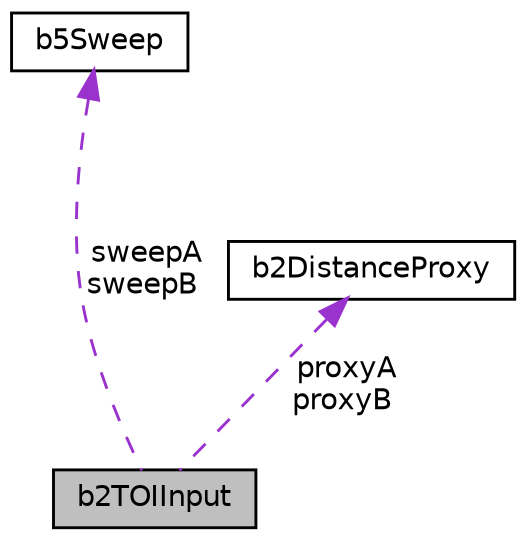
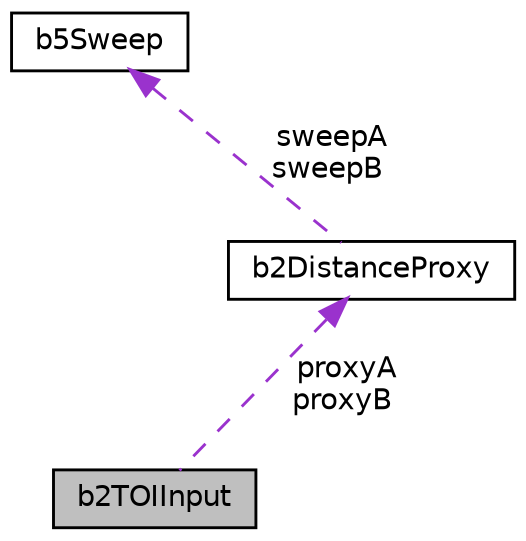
  digraph {
    node [color=black fillcolor=white fontname=Helvetica fontsize=10 shape=record style=filled]
    edge [color=darkorchid3 dir=back fontname=Helvetica fontsize=10 labelfontname=Helvetica labelfontsize=10 style=dashed]
    n1 [fillcolor=grey75 fontcolor=black height=0.2 label=b2TOIInput width=0.4]
    n2 [height=0.2 label=b2DistanceProxy width=0.4]
    n3 [height=0.2 label=b5Sweep width=0.4]
    n2 -> n1 [label=" proxyA\nproxyB"]
-   n3 -> n1 [label=" sweepA\nsweepB"]
+   n3 -> n2 [label=" sweepA\nsweepB"]
  }
